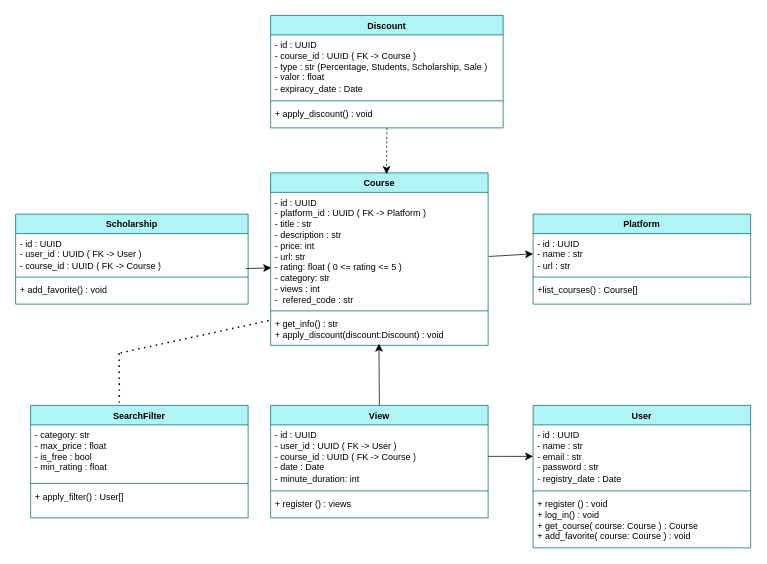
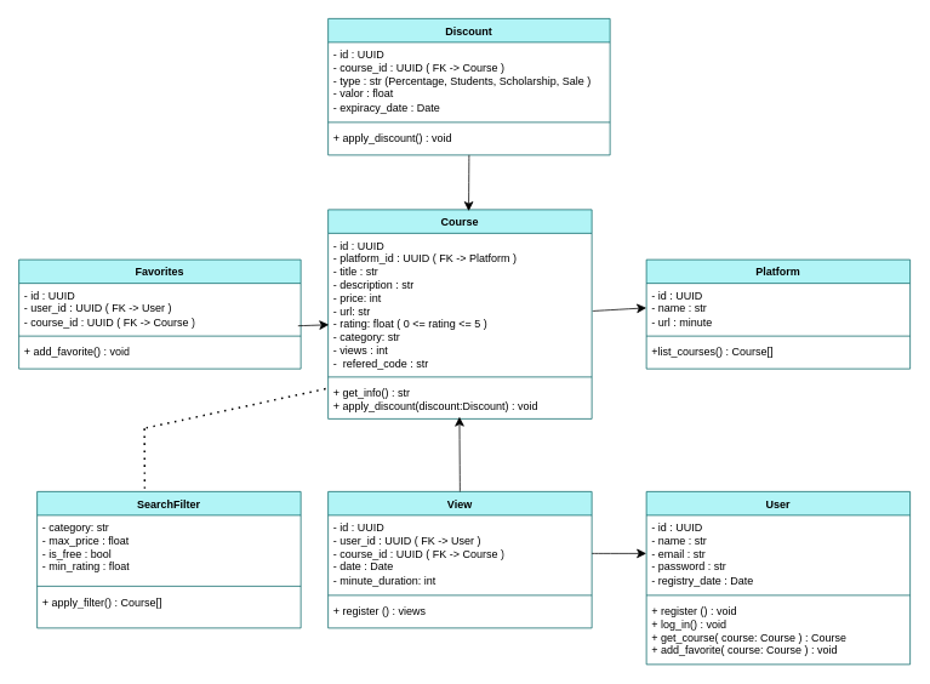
  <mxCell id="0" />
  <mxCell id="1" parent="0" />
  <mxCell id="2" value="Course" style="swimlane;fontStyle=1;align=center;verticalAlign=top;childLayout=stackLayout;horizontal=1;startSize=26;horizontalStack=0;resizeParent=1;resizeParentMax=0;resizeLast=0;collapsible=1;marginBottom=0;whiteSpace=wrap;html=1;fillColor=#B1F4F6;strokeColor=light-dark(#0d686a, #003435);" parent="1" vertex="1"><mxGeometry x="360" y="230" width="290" height="230" as="geometry" /></mxCell>
  <mxCell id="3" value="&lt;div&gt;- id : UUID &lt;br&gt;&lt;/div&gt;&lt;div&gt;- platform_id : UUID ( FK -&amp;gt; Platform )&lt;/div&gt;&lt;div&gt;- title : str&lt;/div&gt;&lt;div&gt;- description : str&lt;/div&gt;&lt;div&gt;- price: int&lt;/div&gt;&lt;div&gt;- url: str&lt;/div&gt;&lt;div&gt;- rating: float ( 0 &amp;lt;= rating &amp;lt;= 5 )&lt;/div&gt;&lt;div&gt;- category: str&lt;/div&gt;&lt;div&gt;- views : int&lt;/div&gt;&lt;div&gt;-&amp;nbsp; refered_code : str&lt;/div&gt;&lt;div&gt;&lt;br&gt;&lt;/div&gt;" style="text;strokeColor=none;fillColor=none;align=left;verticalAlign=top;spacingLeft=4;spacingRight=4;overflow=hidden;rotatable=0;points=[[0,0.5],[1,0.5]];portConstraint=eastwest;whiteSpace=wrap;html=1;" parent="2" vertex="1"><mxGeometry y="26" width="290" height="154" as="geometry" /></mxCell>
  <mxCell id="4" value="" style="line;strokeWidth=1;fillColor=none;align=left;verticalAlign=middle;spacingTop=-1;spacingLeft=3;spacingRight=3;rotatable=0;labelPosition=right;points=[];portConstraint=eastwest;strokeColor=inherit;" parent="2" vertex="1"><mxGeometry y="180" width="290" height="8" as="geometry" /></mxCell>
  <mxCell id="5" value="&lt;div&gt;+ get_info() : str&lt;/div&gt;&lt;div&gt;+ apply_discount(discount:Discount) : void&lt;/div&gt;&lt;div&gt;&lt;br&gt;&lt;/div&gt;" style="text;strokeColor=none;fillColor=none;align=left;verticalAlign=top;spacingLeft=4;spacingRight=4;overflow=hidden;rotatable=0;points=[[0,0.5],[1,0.5]];portConstraint=eastwest;whiteSpace=wrap;html=1;" parent="2" vertex="1"><mxGeometry y="188" width="290" height="42" as="geometry" /></mxCell>
  <mxCell id="6" value="View" style="swimlane;fontStyle=1;align=center;verticalAlign=top;childLayout=stackLayout;horizontal=1;startSize=26;horizontalStack=0;resizeParent=1;resizeParentMax=0;resizeLast=0;collapsible=1;marginBottom=0;whiteSpace=wrap;html=1;fillColor=#B1F4F6;strokeColor=light-dark(#0d686a, #003435);" parent="1" vertex="1"><mxGeometry x="360" y="540" width="290" height="150" as="geometry" /></mxCell>
  <mxCell id="7" value="&lt;div&gt;- id : UUID &lt;br&gt;&lt;/div&gt;&lt;div&gt;- user_id : UUID ( FK -&amp;gt; User )&lt;/div&gt;&lt;div&gt;- course_id : UUID ( FK -&amp;gt; Course )&lt;br&gt;&lt;/div&gt;&lt;div&gt;- date : Date&lt;br&gt;&lt;/div&gt;&lt;div&gt;- minute_duration: int &lt;br&gt;&lt;/div&gt;&lt;br&gt;&lt;div&gt;&lt;br&gt;&lt;/div&gt;" style="text;strokeColor=none;fillColor=none;align=left;verticalAlign=top;spacingLeft=4;spacingRight=4;overflow=hidden;rotatable=0;points=[[0,0.5],[1,0.5]];portConstraint=eastwest;whiteSpace=wrap;html=1;" parent="6" vertex="1"><mxGeometry y="26" width="290" height="84" as="geometry" /></mxCell>
  <mxCell id="8" value="" style="line;strokeWidth=1;fillColor=none;align=left;verticalAlign=middle;spacingTop=-1;spacingLeft=3;spacingRight=3;rotatable=0;labelPosition=right;points=[];portConstraint=eastwest;strokeColor=inherit;" parent="6" vertex="1"><mxGeometry y="110" width="290" height="8" as="geometry" /></mxCell>
  <mxCell id="9" value="+ register () : views" style="text;strokeColor=none;fillColor=none;align=left;verticalAlign=top;spacingLeft=4;spacingRight=4;overflow=hidden;rotatable=0;points=[[0,0.5],[1,0.5]];portConstraint=eastwest;whiteSpace=wrap;html=1;" parent="6" vertex="1"><mxGeometry y="118" width="290" height="32" as="geometry" /></mxCell>
  <mxCell id="10" value="User" style="swimlane;fontStyle=1;align=center;verticalAlign=top;childLayout=stackLayout;horizontal=1;startSize=26;horizontalStack=0;resizeParent=1;resizeParentMax=0;resizeLast=0;collapsible=1;marginBottom=0;whiteSpace=wrap;html=1;fillColor=#B1F4F6;strokeColor=light-dark(#0d686a, #003435);" parent="1" vertex="1"><mxGeometry x="710" y="540" width="290" height="190" as="geometry" /></mxCell>
  <mxCell id="11" value="&lt;div&gt;- id : UUID &lt;br&gt;&lt;/div&gt;&lt;div&gt;- name : str&lt;br&gt;&lt;/div&gt;&lt;div&gt;- email : str &lt;br&gt;&lt;/div&gt;&lt;div&gt;- password : str&lt;br&gt;&lt;/div&gt;&lt;div&gt;- registry_date : Date&lt;br&gt;&lt;/div&gt;&lt;br&gt;&lt;div&gt;&lt;br&gt;&lt;/div&gt;" style="text;strokeColor=none;fillColor=none;align=left;verticalAlign=top;spacingLeft=4;spacingRight=4;overflow=hidden;rotatable=0;points=[[0,0.5],[1,0.5]];portConstraint=eastwest;whiteSpace=wrap;html=1;" parent="10" vertex="1"><mxGeometry y="26" width="290" height="84" as="geometry" /></mxCell>
  <mxCell id="12" value="" style="line;strokeWidth=1;fillColor=none;align=left;verticalAlign=middle;spacingTop=-1;spacingLeft=3;spacingRight=3;rotatable=0;labelPosition=right;points=[];portConstraint=eastwest;strokeColor=inherit;" parent="10" vertex="1"><mxGeometry y="110" width="290" height="8" as="geometry" /></mxCell>
  <mxCell id="13" value="&lt;div&gt;+ register () : void&lt;/div&gt;&lt;div&gt;+ log_in() : void&lt;/div&gt;&lt;div&gt;+ get_course( course: Course ) : Course&lt;br&gt;&lt;/div&gt;&lt;div&gt;+ add_favorite( course: Course ) : void&lt;br&gt;&lt;/div&gt;" style="text;strokeColor=none;fillColor=none;align=left;verticalAlign=top;spacingLeft=4;spacingRight=4;overflow=hidden;rotatable=0;points=[[0,0.5],[1,0.5]];portConstraint=eastwest;whiteSpace=wrap;html=1;" parent="10" vertex="1"><mxGeometry y="118" width="290" height="72" as="geometry" /></mxCell>
  <mxCell id="14" value="Platform" style="swimlane;fontStyle=1;align=center;verticalAlign=top;childLayout=stackLayout;horizontal=1;startSize=26;horizontalStack=0;resizeParent=1;resizeParentMax=0;resizeLast=0;collapsible=1;marginBottom=0;whiteSpace=wrap;html=1;fillColor=#B1F4F6;strokeColor=light-dark(#0d686a, #003435);" parent="1" vertex="1"><mxGeometry x="710" y="285" width="290" height="120" as="geometry" /></mxCell>
- <mxCell id="15" value="&lt;div&gt;- id : UUID &lt;br&gt;&lt;/div&gt;&lt;div&gt;- name : str&lt;br&gt;&lt;/div&gt;&lt;div&gt;- url : str &lt;br&gt;&lt;/div&gt;&lt;div&gt;&lt;br&gt;&lt;/div&gt;&lt;div&gt;&lt;br&gt;&lt;/div&gt;&lt;br&gt;&lt;div&gt;&lt;br&gt;&lt;/div&gt;" style="text;strokeColor=none;fillColor=none;align=left;verticalAlign=top;spacingLeft=4;spacingRight=4;overflow=hidden;rotatable=0;points=[[0,0.5],[1,0.5]];portConstraint=eastwest;whiteSpace=wrap;html=1;" parent="14" vertex="1"><mxGeometry y="26" width="290" height="54" as="geometry" /></mxCell>
+ <mxCell id="15" value="&lt;div&gt;- id : UUID &lt;br&gt;&lt;/div&gt;&lt;div&gt;- name : str&lt;br&gt;&lt;/div&gt;&lt;div&gt;- url : minute &lt;br&gt;&lt;/div&gt;&lt;div&gt;&lt;br&gt;&lt;/div&gt;&lt;div&gt;&lt;br&gt;&lt;/div&gt;&lt;br&gt;&lt;div&gt;&lt;br&gt;&lt;/div&gt;" style="text;strokeColor=none;fillColor=none;align=left;verticalAlign=top;spacingLeft=4;spacingRight=4;overflow=hidden;rotatable=0;points=[[0,0.5],[1,0.5]];portConstraint=eastwest;whiteSpace=wrap;html=1;" parent="14" vertex="1"><mxGeometry y="26" width="290" height="54" as="geometry" /></mxCell>
  <mxCell id="16" value="" style="line;strokeWidth=1;fillColor=none;align=left;verticalAlign=middle;spacingTop=-1;spacingLeft=3;spacingRight=3;rotatable=0;labelPosition=right;points=[];portConstraint=eastwest;strokeColor=inherit;" parent="14" vertex="1"><mxGeometry y="80" width="290" height="8" as="geometry" /></mxCell>
  <mxCell id="17" value="+list_courses() : Course[]" style="text;strokeColor=none;fillColor=none;align=left;verticalAlign=top;spacingLeft=4;spacingRight=4;overflow=hidden;rotatable=0;points=[[0,0.5],[1,0.5]];portConstraint=eastwest;whiteSpace=wrap;html=1;" parent="14" vertex="1"><mxGeometry y="88" width="290" height="32" as="geometry" /></mxCell>
  <mxCell id="18" value="Discount" style="swimlane;fontStyle=1;align=center;verticalAlign=top;childLayout=stackLayout;horizontal=1;startSize=26;horizontalStack=0;resizeParent=1;resizeParentMax=0;resizeLast=0;collapsible=1;marginBottom=0;whiteSpace=wrap;html=1;fillColor=#B1F4F6;strokeColor=light-dark(#0d686a, #003435);" parent="1" vertex="1"><mxGeometry x="360" y="20" width="310" height="150" as="geometry" /></mxCell>
  <mxCell id="19" value="&lt;div&gt;- id : UUID &lt;br&gt;&lt;/div&gt;&lt;div&gt;- course_id : UUID ( FK -&amp;gt; Course )&lt;br&gt;&lt;/div&gt;&lt;div&gt;- type : str (Percentage, Students, Scholarship, Sale )&lt;/div&gt;&lt;div&gt;- valor : float&lt;/div&gt;&lt;div&gt;- expiracy_date : Date &lt;br&gt;&lt;/div&gt;&lt;div&gt;&lt;br&gt;&lt;/div&gt;&lt;div&gt;&lt;br&gt;&lt;/div&gt;&lt;br&gt;&lt;div&gt;&lt;br&gt;&lt;/div&gt;" style="text;strokeColor=none;fillColor=none;align=left;verticalAlign=top;spacingLeft=4;spacingRight=4;overflow=hidden;rotatable=0;points=[[0,0.5],[1,0.5]];portConstraint=eastwest;whiteSpace=wrap;html=1;" parent="18" vertex="1"><mxGeometry y="26" width="310" height="84" as="geometry" /></mxCell>
  <mxCell id="20" value="" style="line;strokeWidth=1;fillColor=none;align=left;verticalAlign=middle;spacingTop=-1;spacingLeft=3;spacingRight=3;rotatable=0;labelPosition=right;points=[];portConstraint=eastwest;strokeColor=inherit;" parent="18" vertex="1"><mxGeometry y="110" width="310" height="8" as="geometry" /></mxCell>
  <mxCell id="21" value="+ apply_discount() : void" style="text;strokeColor=none;fillColor=none;align=left;verticalAlign=top;spacingLeft=4;spacingRight=4;overflow=hidden;rotatable=0;points=[[0,0.5],[1,0.5]];portConstraint=eastwest;whiteSpace=wrap;html=1;" parent="18" vertex="1"><mxGeometry y="118" width="310" height="32" as="geometry" /></mxCell>
- <mxCell id="22" value="Scholarship" style="swimlane;fontStyle=1;align=center;verticalAlign=top;childLayout=stackLayout;horizontal=1;startSize=26;horizontalStack=0;resizeParent=1;resizeParentMax=0;resizeLast=0;collapsible=1;marginBottom=0;whiteSpace=wrap;html=1;fillColor=#B1F4F6;strokeColor=light-dark(#0d686a, #003435);" vertex="1" parent="1"><mxGeometry x="20" y="285" width="310" height="120" as="geometry" /></mxCell>
+ <mxCell id="22" value="Favorites" style="swimlane;fontStyle=1;align=center;verticalAlign=top;childLayout=stackLayout;horizontal=1;startSize=26;horizontalStack=0;resizeParent=1;resizeParentMax=0;resizeLast=0;collapsible=1;marginBottom=0;whiteSpace=wrap;html=1;fillColor=#B1F4F6;strokeColor=light-dark(#0d686a, #003435);" vertex="1" parent="1"><mxGeometry x="20" y="285" width="310" height="120" as="geometry" /></mxCell>
  <mxCell id="23" value="&lt;div&gt;- id : UUID &lt;br&gt;&lt;/div&gt;&lt;div&gt;- user_id : UUID ( FK -&amp;gt; User )&lt;/div&gt;&lt;div&gt;- course_id : UUID ( FK -&amp;gt; Course )&lt;/div&gt;&lt;div&gt;&lt;br&gt;&lt;/div&gt;&lt;div&gt;&lt;br&gt;&lt;/div&gt;&lt;div&gt;&lt;br&gt;&lt;/div&gt;&lt;div&gt;&lt;br&gt;&lt;/div&gt;&lt;br&gt;&lt;div&gt;&lt;br&gt;&lt;/div&gt;&lt;div&gt;&lt;br&gt;&lt;/div&gt;&lt;div&gt;&lt;br&gt;&lt;/div&gt;" style="text;strokeColor=none;fillColor=none;align=left;verticalAlign=top;spacingLeft=4;spacingRight=4;overflow=hidden;rotatable=0;points=[[0,0.5],[1,0.5]];portConstraint=eastwest;whiteSpace=wrap;html=1;" vertex="1" parent="22"><mxGeometry y="26" width="310" height="54" as="geometry" /></mxCell>
  <mxCell id="24" value="" style="line;strokeWidth=1;fillColor=none;align=left;verticalAlign=middle;spacingTop=-1;spacingLeft=3;spacingRight=3;rotatable=0;labelPosition=right;points=[];portConstraint=eastwest;strokeColor=inherit;" vertex="1" parent="22"><mxGeometry y="80" width="310" height="8" as="geometry" /></mxCell>
  <mxCell id="25" value="+ add_favorite() : void" style="text;strokeColor=none;fillColor=none;align=left;verticalAlign=top;spacingLeft=4;spacingRight=4;overflow=hidden;rotatable=0;points=[[0,0.5],[1,0.5]];portConstraint=eastwest;whiteSpace=wrap;html=1;" vertex="1" parent="22"><mxGeometry y="88" width="310" height="32" as="geometry" /></mxCell>
  <mxCell id="26" value="SearchFilter" style="swimlane;fontStyle=1;align=center;verticalAlign=top;childLayout=stackLayout;horizontal=1;startSize=26;horizontalStack=0;resizeParent=1;resizeParentMax=0;resizeLast=0;collapsible=1;marginBottom=0;whiteSpace=wrap;html=1;fillColor=#B1F4F6;strokeColor=light-dark(#0d686a, #003435);" vertex="1" parent="1"><mxGeometry y="540" width="290" height="150" as="geometry" x="40" /></mxCell>
  <mxCell id="27" value="&lt;div&gt;- category: str&lt;/div&gt;&lt;div&gt;- max_price : float&lt;/div&gt;&lt;div&gt;- is_free : bool&lt;/div&gt;&lt;div&gt;- min_rating : float&lt;br&gt;&lt;/div&gt;" style="text;strokeColor=none;fillColor=none;align=left;verticalAlign=top;spacingLeft=4;spacingRight=4;overflow=hidden;rotatable=0;points=[[0,0.5],[1,0.5]];portConstraint=eastwest;whiteSpace=wrap;html=1;" vertex="1" parent="26"><mxGeometry y="26" width="290" height="74" as="geometry" /></mxCell>
  <mxCell id="28" value="" style="line;strokeWidth=1;fillColor=none;align=left;verticalAlign=middle;spacingTop=-1;spacingLeft=3;spacingRight=3;rotatable=0;labelPosition=right;points=[];portConstraint=eastwest;strokeColor=inherit;" vertex="1" parent="26"><mxGeometry y="100" width="290" height="8" as="geometry" /></mxCell>
- <mxCell id="29" value="+ apply_filter() : User[]" style="text;strokeColor=none;fillColor=none;align=left;verticalAlign=top;spacingLeft=4;spacingRight=4;overflow=hidden;rotatable=0;points=[[0,0.5],[1,0.5]];portConstraint=eastwest;whiteSpace=wrap;html=1;" vertex="1" parent="26"><mxGeometry y="108" width="290" height="42" as="geometry" /></mxCell>
+ <mxCell id="29" value="+ apply_filter() : Course[]" style="text;strokeColor=none;fillColor=none;align=left;verticalAlign=top;spacingLeft=4;spacingRight=4;overflow=hidden;rotatable=0;points=[[0,0.5],[1,0.5]];portConstraint=eastwest;whiteSpace=wrap;html=1;" vertex="1" parent="26"><mxGeometry y="108" width="290" height="42" as="geometry" /></mxCell>
  <mxCell id="30" style="edgeStyle=none;curved=1;rounded=0;orthogonalLoop=1;jettySize=auto;html=1;exitX=0.75;exitY=0;exitDx=0;exitDy=0;fontSize=12;startSize=8;endSize=8;" edge="1" parent="1" source="22" target="22"><mxGeometry relative="1" as="geometry" /></mxCell>
- <mxCell id="31" value="" style="endArrow=classic;html=1;rounded=0;fontSize=12;startSize=8;endSize=8;curved=1;exitX=0.5;exitY=1;exitDx=0;exitDy=0;entryX=0.533;entryY=0.007;entryDx=0;entryDy=0;entryPerimeter=0;dashed=1;" edge="1" parent="1" source="18" target="2"><mxGeometry width="50" height="50" relative="1" as="geometry"><mxPoint x="500" y="220" as="sourcePoint" /><mxPoint x="550" y="170" as="targetPoint" /></mxGeometry></mxCell>
+ <mxCell id="31" value="" style="endArrow=classic;html=1;rounded=0;fontSize=12;startSize=8;endSize=8;curved=1;exitX=0.5;exitY=1;exitDx=0;exitDy=0;entryX=0.533;entryY=0.007;entryDx=0;entryDy=0;entryPerimeter=0;" edge="1" parent="1" source="18" target="2"><mxGeometry width="50" height="50" relative="1" as="geometry"><mxPoint x="500" y="220" as="sourcePoint" /><mxPoint x="550" y="170" as="targetPoint" /></mxGeometry></mxCell>
  <mxCell id="32" value="" style="endArrow=classic;html=1;rounded=0;fontSize=12;startSize=8;endSize=8;curved=1;entryX=0;entryY=0.5;entryDx=0;entryDy=0;exitX=1.003;exitY=0.555;exitDx=0;exitDy=0;exitPerimeter=0;" edge="1" parent="1" source="3" target="15"><mxGeometry width="50" height="50" relative="1" as="geometry"><mxPoint x="480" y="400" as="sourcePoint" /><mxPoint x="530" y="350" as="targetPoint" /></mxGeometry></mxCell>
  <mxCell id="33" value="" style="endArrow=classic;html=1;rounded=0;fontSize=12;startSize=8;endSize=8;curved=1;exitX=1;exitY=0.5;exitDx=0;exitDy=0;entryX=0;entryY=0.5;entryDx=0;entryDy=0;" edge="1" parent="1" source="7" target="11"><mxGeometry width="50" height="50" relative="1" as="geometry"><mxPoint x="480" y="400" as="sourcePoint" /><mxPoint x="530" y="350" as="targetPoint" /></mxGeometry></mxCell>
  <mxCell id="34" value="" style="endArrow=classic;html=1;rounded=0;fontSize=12;startSize=8;endSize=8;curved=1;exitX=0.5;exitY=0;exitDx=0;exitDy=0;entryX=0.498;entryY=0.946;entryDx=0;entryDy=0;entryPerimeter=0;" edge="1" parent="1" source="6" target="5"><mxGeometry width="50" height="50" relative="1" as="geometry"><mxPoint x="480" y="400" as="sourcePoint" /><mxPoint x="530" y="350" as="targetPoint" /></mxGeometry></mxCell>
  <mxCell id="35" value="" style="endArrow=classic;html=1;rounded=0;fontSize=12;startSize=8;endSize=8;curved=1;exitX=0.99;exitY=0.866;exitDx=0;exitDy=0;exitPerimeter=0;entryX=0.003;entryY=0.653;entryDx=0;entryDy=0;entryPerimeter=0;" edge="1" parent="1" source="23" target="3"><mxGeometry width="50" height="50" relative="1" as="geometry"><mxPoint x="480" y="400" as="sourcePoint" /><mxPoint x="530" y="350" as="targetPoint" /></mxGeometry></mxCell>
  <mxCell id="36" value="" style="endArrow=none;dashed=1;html=1;dashPattern=1 3;strokeWidth=2;rounded=0;fontSize=12;startSize=8;endSize=8;curved=1;exitX=0.408;exitY=-0.023;exitDx=0;exitDy=0;exitPerimeter=0;" edge="1" parent="1" source="26"><mxGeometry width="50" height="50" relative="1" as="geometry"><mxPoint x="480" y="400" as="sourcePoint" /><mxPoint x="158" y="470" as="targetPoint" /></mxGeometry></mxCell>
  <mxCell id="37" value="" style="endArrow=none;dashed=1;html=1;dashPattern=1 3;strokeWidth=2;rounded=0;fontSize=12;startSize=8;endSize=8;curved=1;entryX=-0.002;entryY=0.202;entryDx=0;entryDy=0;entryPerimeter=0;" edge="1" parent="1" target="5"><mxGeometry width="50" height="50" relative="1" as="geometry"><mxPoint x="160" y="470" as="sourcePoint" /><mxPoint x="530" y="350" as="targetPoint" /></mxGeometry></mxCell>
